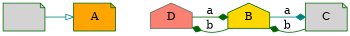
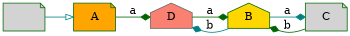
  digraph {
    rankdir=LR
    node [color=darkgreen fillcolor=lightgrey margin=0 shape=note style=filled]
    edge [arrowhead=diamond color=darkgreen]
    D [color=gray40 fillcolor=salmon shape=house]
    B [fillcolor=gold shape=house]
    C
    A [fillcolor=orange]
    " "
    D -> B [label=a]
-   B -> D [label=b]
+   B -> D [color=teal label=b]
    B -> C [color=teal label=a]
    C -> B [label=b]
+   A -> D [label=a]
    " " -> A [arrowhead=onormal color=teal]
  }
